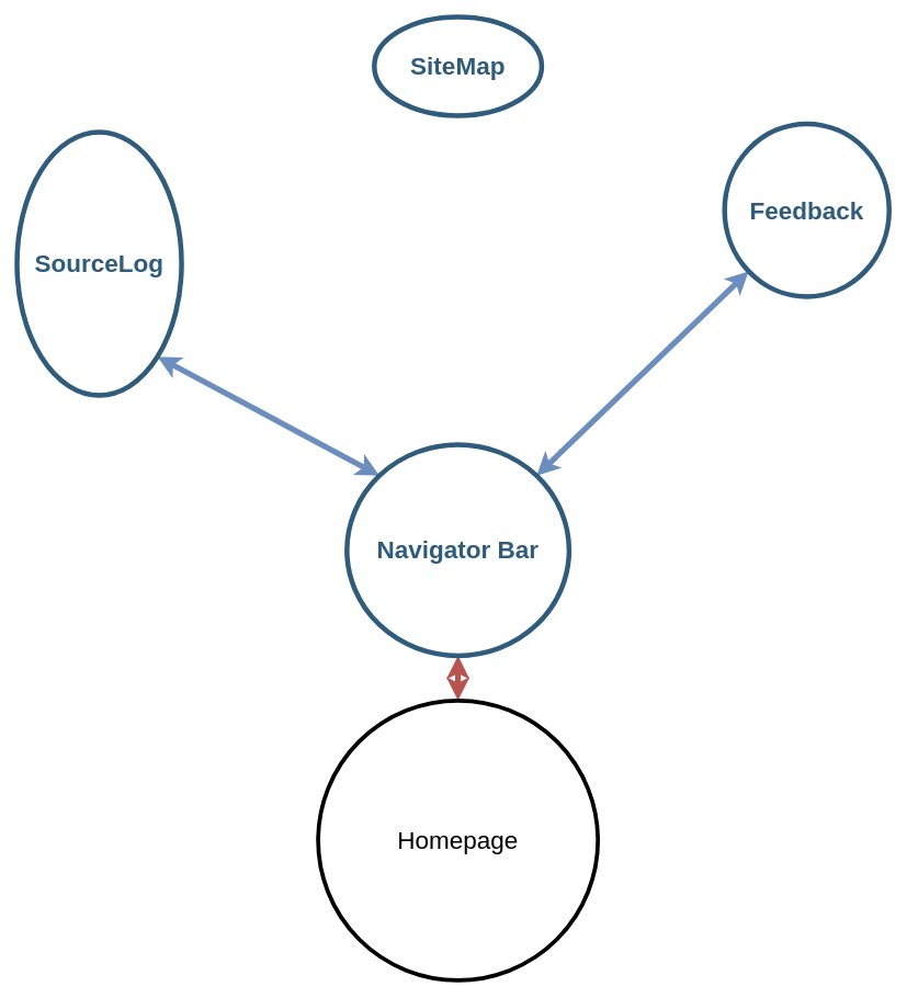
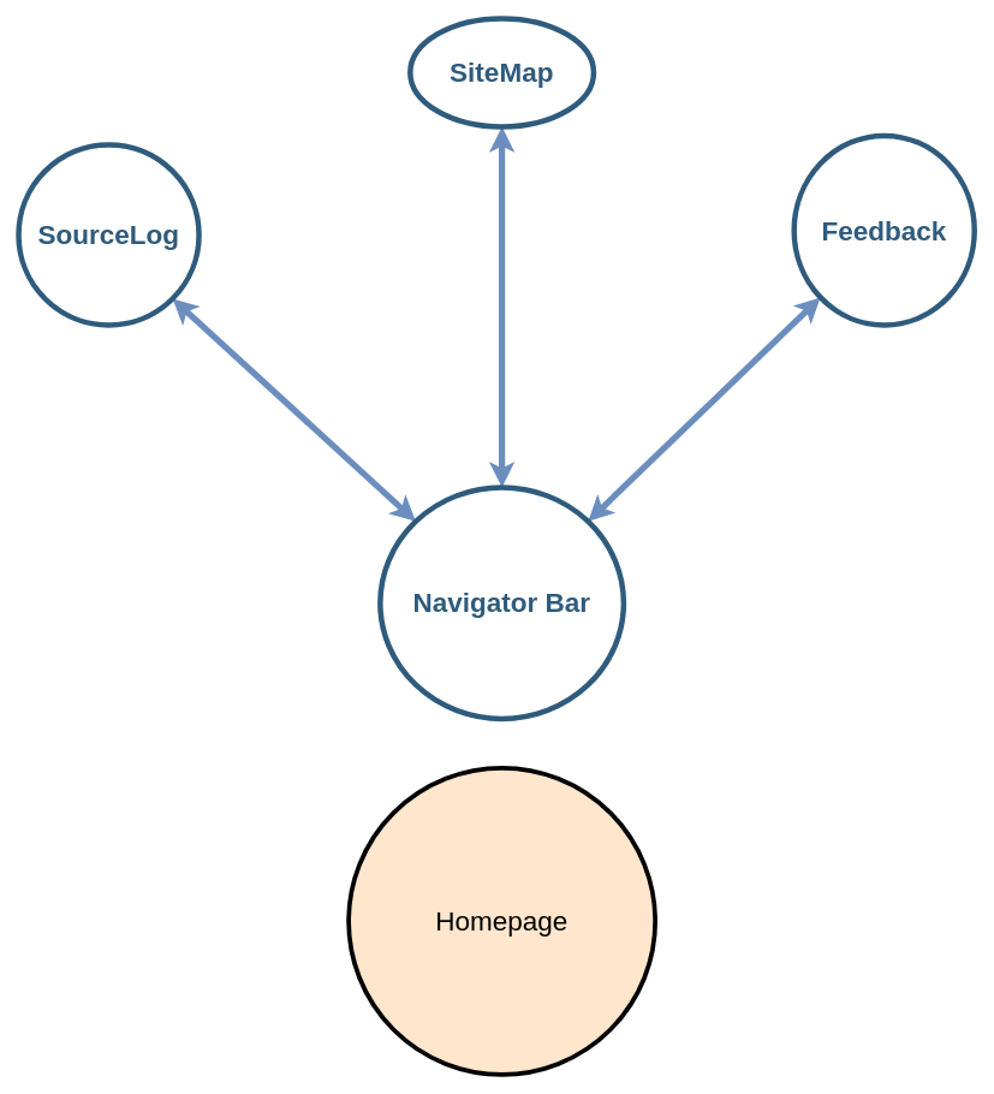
  <mxCell id="0" />
  <mxCell id="1" parent="0" />
+ <mxCell id="2" value="" style="edgeStyle=orthogonalEdgeStyle;rounded=0;orthogonalLoop=1;jettySize=auto;html=1;fillColor=#dae8fc;strokeColor=#6c8ebf;strokeWidth=7;startArrow=classic;startFill=1;" edge="1" parent="1" source="6" target="7"><mxGeometry relative="1" as="geometry" /></mxCell>
  <mxCell id="3" style="rounded=0;orthogonalLoop=1;jettySize=auto;html=1;exitX=1;exitY=0;exitDx=0;exitDy=0;startArrow=classic;startFill=1;strokeWidth=7;fillColor=#dae8fc;strokeColor=#6c8ebf;entryX=0;entryY=1;entryDx=0;entryDy=0;" edge="1" parent="1" source="6" target="8"><mxGeometry relative="1" as="geometry"><mxPoint x="840" y="300" as="targetPoint" /></mxGeometry></mxCell>
  <mxCell id="4" style="edgeStyle=none;rounded=0;orthogonalLoop=1;jettySize=auto;html=1;exitX=0;exitY=0;exitDx=0;exitDy=0;startArrow=classic;startFill=1;strokeWidth=7;fillColor=#dae8fc;strokeColor=#6c8ebf;entryX=1;entryY=1;entryDx=0;entryDy=0;" edge="1" parent="1" source="6" target="9"><mxGeometry relative="1" as="geometry"><mxPoint x="250" y="290" as="targetPoint" /></mxGeometry></mxCell>
- <mxCell id="5" style="edgeStyle=none;rounded=0;orthogonalLoop=1;jettySize=auto;html=1;exitX=0.5;exitY=1;exitDx=0;exitDy=0;startArrow=classic;startFill=1;strokeWidth=7;fillColor=#f8cecc;strokeColor=#b85450;" edge="1" parent="1" source="6" target="10"><mxGeometry relative="1" as="geometry"><mxPoint x="552.699" y="880" as="targetPoint" /></mxGeometry></mxCell>
  <mxCell id="6" value="Navigator Bar" style="ellipse;whiteSpace=wrap;html=1;shadow=0;fontFamily=Helvetica;fontSize=30;fontColor=#2F5B7C;align=center;strokeColor=#2F5B7C;strokeWidth=6;fillColor=#FFFFFF;fontStyle=1;gradientColor=none;" parent="1" vertex="1"><mxGeometry x="421" y="540" width="270" height="256.5" as="geometry" /></mxCell>
  <mxCell id="7" value="SiteMap&lt;br&gt;" style="ellipse;whiteSpace=wrap;html=1;shadow=0;fontFamily=Helvetica;fontSize=30;fontColor=#2F5B7C;align=center;strokeColor=#2F5B7C;strokeWidth=6;fillColor=#FFFFFF;fontStyle=1;gradientColor=none;" vertex="1" parent="1"><mxGeometry x="454.25" y="20" width="203.5" height="120" as="geometry" /></mxCell>
  <mxCell id="8" value="Feedback" style="ellipse;whiteSpace=wrap;html=1;shadow=0;fontFamily=Helvetica;fontSize=30;fontColor=#2F5B7C;align=center;strokeColor=#2F5B7C;strokeWidth=6;fillColor=#FFFFFF;fontStyle=1;gradientColor=none;" vertex="1" parent="1"><mxGeometry x="880" y="150" width="200" height="210" as="geometry" /></mxCell>
- <mxCell id="9" value="SourceLog" style="ellipse;whiteSpace=wrap;html=1;shadow=0;fontFamily=Helvetica;fontSize=30;fontColor=#2F5B7C;align=center;strokeColor=#2F5B7C;strokeWidth=6;fillColor=#FFFFFF;fontStyle=1;gradientColor=none;" vertex="1" parent="1"><mxGeometry x="20" y="160" width="200" height="320" as="geometry" /></mxCell>
- <mxCell id="10" value="&lt;font style=&quot;font-size: 30px;&quot;&gt;Homepage&lt;br&gt;&lt;/font&gt;" style="ellipse;whiteSpace=wrap;html=1;aspect=fixed;strokeWidth=5;" vertex="1" parent="1"><mxGeometry x="386" y="851" width="340" height="340" as="geometry" /></mxCell>
+ <mxCell id="9" value="SourceLog" style="ellipse;whiteSpace=wrap;html=1;shadow=0;fontFamily=Helvetica;fontSize=30;fontColor=#2F5B7C;align=center;strokeColor=#2F5B7C;strokeWidth=6;fillColor=#FFFFFF;fontStyle=1;gradientColor=none;" vertex="1" parent="1"><mxGeometry x="20" y="160" width="200" height="200" as="geometry" /></mxCell>
+ <mxCell id="10" value="&lt;font style=&quot;font-size: 30px;&quot;&gt;Homepage&lt;br&gt;&lt;/font&gt;" style="ellipse;whiteSpace=wrap;html=1;aspect=fixed;strokeWidth=5;fillColor=#ffe6cc;" vertex="1" parent="1"><mxGeometry x="386" y="851" width="340" height="340" as="geometry" /></mxCell>
